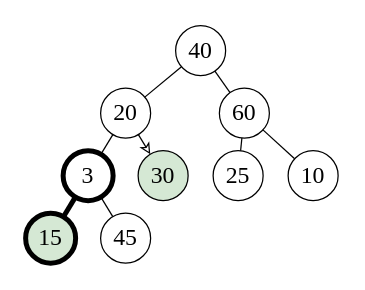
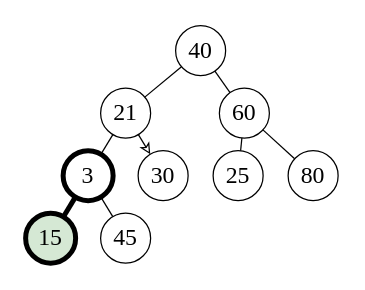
  <mxCell id="0" />
  <mxCell id="1" parent="0" />
  <mxCell id="2" style="edgeStyle=none;html=1;fontFamily=Times New Roman;fontSize=19;endArrow=none;endFill=0;" edge="1" parent="1" source="4" target="7"><mxGeometry relative="1" as="geometry" /></mxCell>
  <mxCell id="3" style="edgeStyle=none;html=1;fontFamily=Times New Roman;fontSize=19;endArrow=none;endFill=0;" edge="1" parent="1" source="4" target="10"><mxGeometry relative="1" as="geometry" /></mxCell>
  <mxCell id="4" value="40" style="ellipse;whiteSpace=wrap;html=1;fontFamily=Times New Roman;fontSize=19;" vertex="1" parent="1"><mxGeometry x="140" y="20" width="40" height="40" as="geometry" /></mxCell>
  <mxCell id="5" style="edgeStyle=none;html=1;fontFamily=Times New Roman;fontSize=19;endArrow=none;endFill=0;" edge="1" parent="1" source="7" target="12"><mxGeometry relative="1" as="geometry" /></mxCell>
  <mxCell id="6" style="edgeStyle=none;html=1;fontFamily=Times New Roman;fontSize=19;endArrow=classic;endFill=0;" edge="1" parent="1" source="7" target="13"><mxGeometry relative="1" as="geometry" /></mxCell>
- <mxCell id="7" value="20" style="ellipse;whiteSpace=wrap;html=1;fontFamily=Times New Roman;fontSize=19;" vertex="1" parent="1"><mxGeometry x="80" y="70" width="40" height="40" as="geometry" /></mxCell>
+ <mxCell id="7" value="21" style="ellipse;whiteSpace=wrap;html=1;fontFamily=Times New Roman;fontSize=19;" vertex="1" parent="1"><mxGeometry x="80" y="70" width="40" height="40" as="geometry" /></mxCell>
  <mxCell id="8" style="edgeStyle=none;html=1;fontFamily=Times New Roman;fontSize=19;endArrow=none;endFill=0;" edge="1" parent="1" source="10" target="14"><mxGeometry relative="1" as="geometry" /></mxCell>
  <mxCell id="9" style="edgeStyle=none;html=1;fontFamily=Times New Roman;fontSize=19;endArrow=none;endFill=0;" edge="1" parent="1" source="10" target="15"><mxGeometry relative="1" as="geometry" /></mxCell>
  <mxCell id="10" value="60" style="ellipse;whiteSpace=wrap;html=1;fontFamily=Times New Roman;fontSize=19;" vertex="1" parent="1"><mxGeometry x="175" y="70" width="40" height="40" as="geometry" /></mxCell>
  <mxCell id="11" style="edgeStyle=none;html=1;endArrow=none;endFill=0;" edge="1" parent="1" source="12" target="18"><mxGeometry relative="1" as="geometry" /></mxCell>
  <mxCell id="12" value="3" style="ellipse;whiteSpace=wrap;html=1;fontFamily=Times New Roman;fontSize=19;strokeWidth=4;" vertex="1" parent="1"><mxGeometry x="50" y="120" width="40" height="40" as="geometry" /></mxCell>
- <mxCell id="13" value="30" style="ellipse;whiteSpace=wrap;html=1;fontFamily=Times New Roman;fontSize=19;fillColor=#d5e8d4;" vertex="1" parent="1"><mxGeometry x="110" y="120" width="40" height="40" as="geometry" /></mxCell>
+ <mxCell id="13" value="30" style="ellipse;whiteSpace=wrap;html=1;fontFamily=Times New Roman;fontSize=19;" vertex="1" parent="1"><mxGeometry x="110" y="120" width="40" height="40" as="geometry" /></mxCell>
  <mxCell id="14" value="25" style="ellipse;whiteSpace=wrap;html=1;fontFamily=Times New Roman;fontSize=19;" vertex="1" parent="1"><mxGeometry x="170" y="120" width="40" height="40" as="geometry" /></mxCell>
- <mxCell id="15" value="10" style="ellipse;whiteSpace=wrap;html=1;fontFamily=Times New Roman;fontSize=19;" vertex="1" parent="1"><mxGeometry x="230" y="120" width="40" height="40" as="geometry" /></mxCell>
+ <mxCell id="15" value="80" style="ellipse;whiteSpace=wrap;html=1;fontFamily=Times New Roman;fontSize=19;" vertex="1" parent="1"><mxGeometry x="230" y="120" width="40" height="40" as="geometry" /></mxCell>
  <mxCell id="16" style="edgeStyle=none;html=1;fontFamily=Times New Roman;fontSize=19;endArrow=none;endFill=0;strokeWidth=4;" edge="1" parent="1" source="12" target="17"><mxGeometry relative="1" as="geometry"><mxPoint x="59.84" y="159.997" as="sourcePoint" /></mxGeometry></mxCell>
  <mxCell id="17" value="15" style="ellipse;whiteSpace=wrap;html=1;fontFamily=Times New Roman;fontSize=19;strokeWidth=4;fillColor=#d5e8d4;" vertex="1" parent="1"><mxGeometry x="20" y="170" width="40" height="40" as="geometry" /></mxCell>
  <mxCell id="18" value="45" style="ellipse;whiteSpace=wrap;html=1;fontFamily=Times New Roman;fontSize=19;" vertex="1" parent="1"><mxGeometry x="80" y="170" width="40" height="40" as="geometry" /></mxCell>
